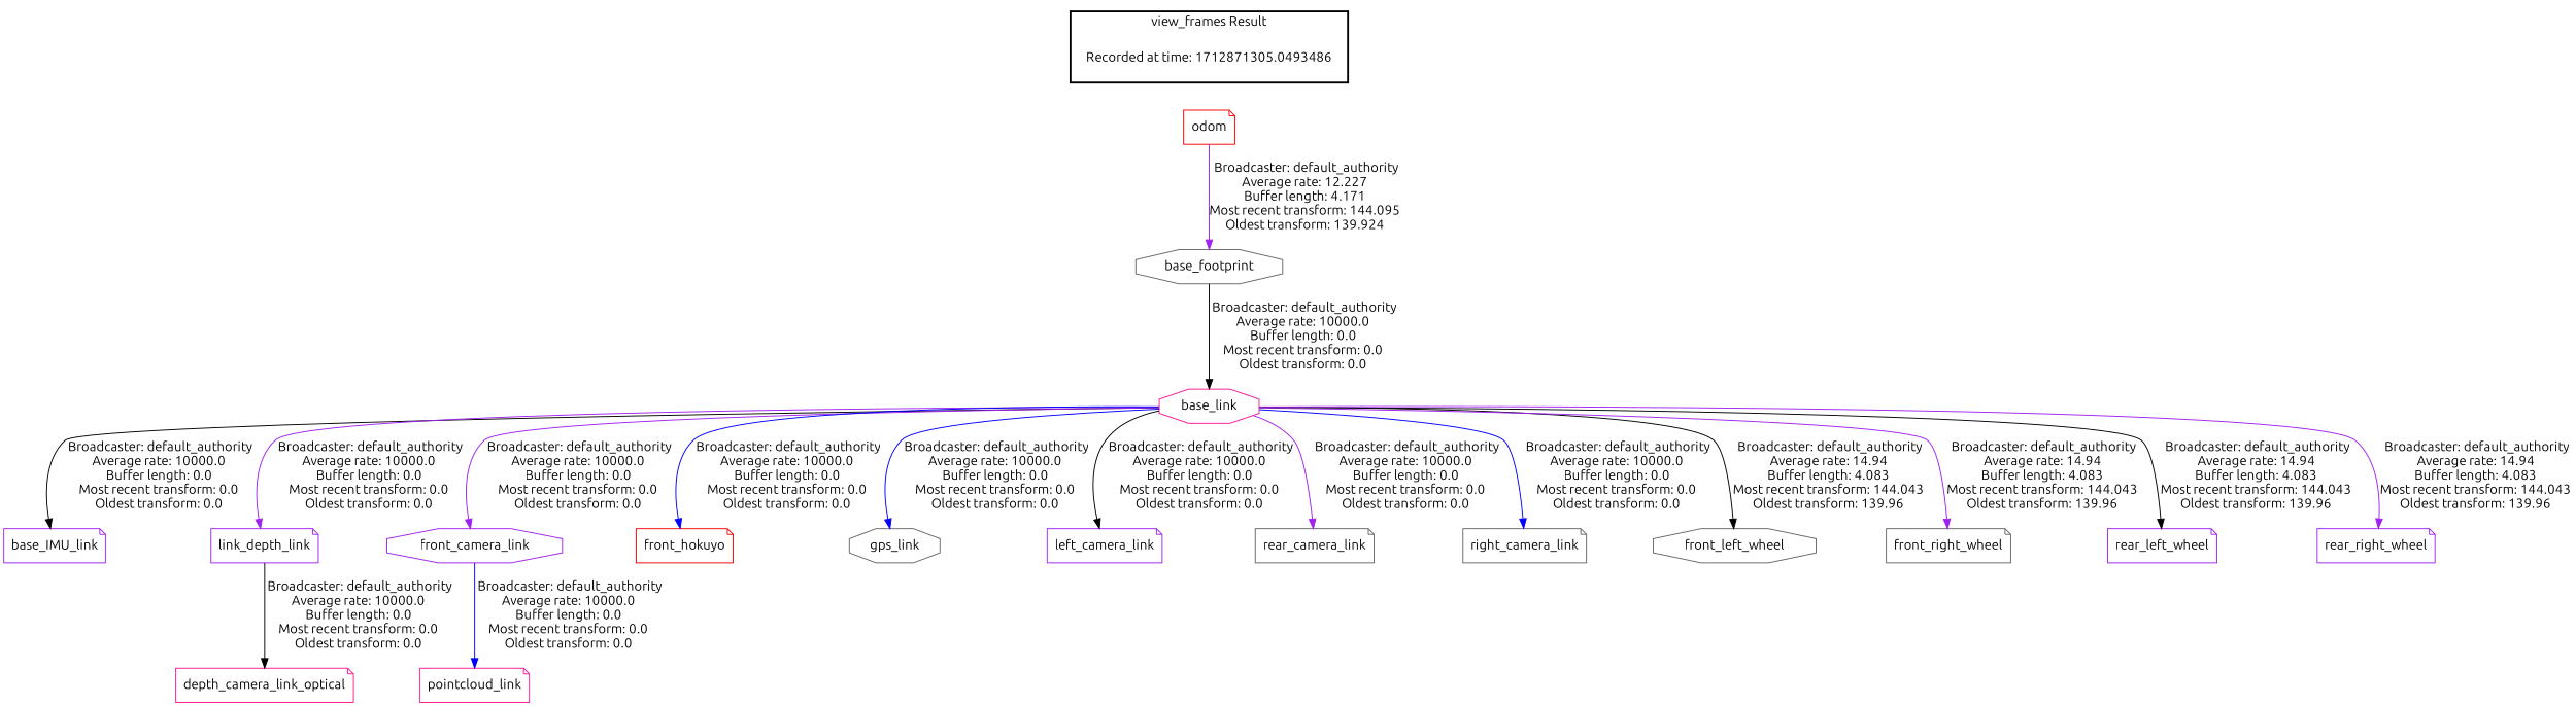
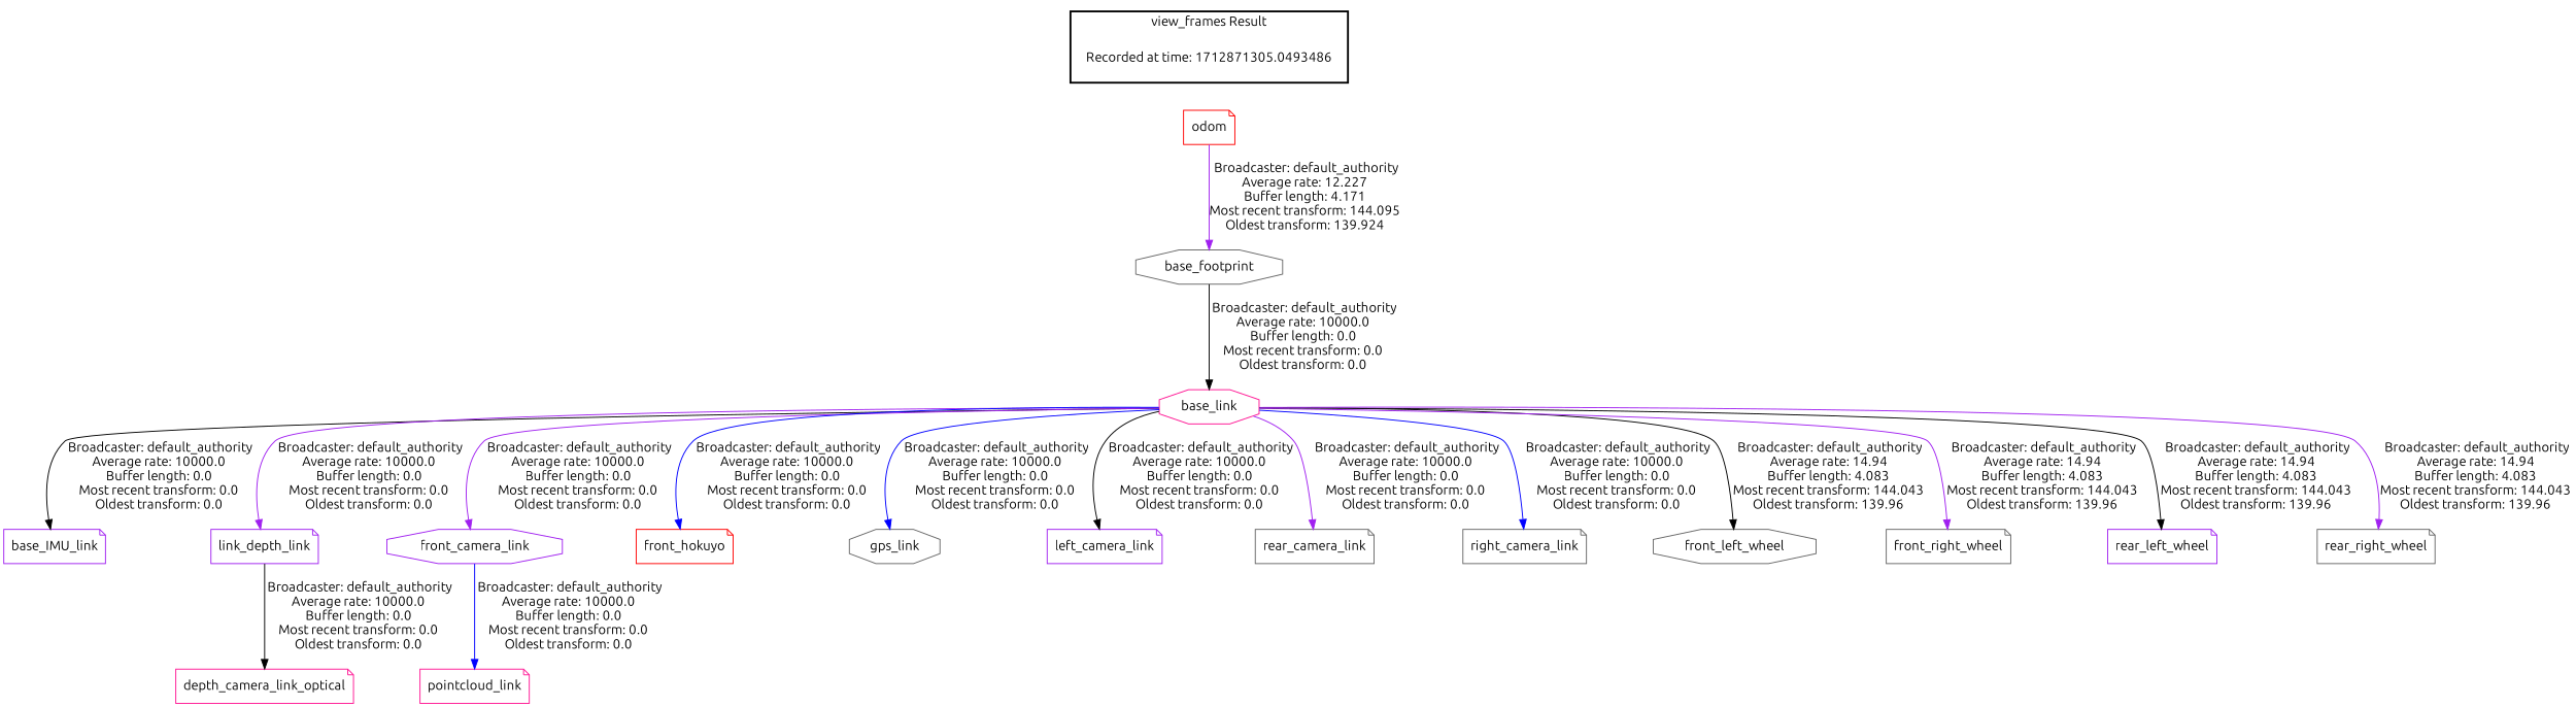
  digraph {
    fontname=Ubuntu
    node [color=gray40 fontname=Ubuntu shape=note]
    edge [fontname=Ubuntu color=purple]
    "Recorded at time: 1712871305.0493486" [color=red shape=plaintext]
    odom [color=red]
    base_footprint [shape=octagon]
    base_link [color=deeppink shape=octagon]
    base_IMU_link [color=purple]
    n6 [color=purple label=link_depth_link]
    front_camera_link [color=purple shape=octagon]
    front_hokuyo [color=red]
    gps_link [shape=octagon]
    left_camera_link [color=purple]
    rear_camera_link
    right_camera_link
    front_left_wheel [shape=octagon]
    front_right_wheel
    rear_left_wheel [color=purple]
-   rear_right_wheel [color=purple]
+   rear_right_wheel
    depth_camera_link_optical [color=deeppink]
    pointcloud_link [color=deeppink]
    subgraph cluster_1 {
      color=black
      label="view_frames Result"
      style=bold
      "Recorded at time: 1712871305.0493486"
    }
    "Recorded at time: 1712871305.0493486" -> odom [style=invis color=""]
    odom -> base_footprint [label=" Broadcaster: default_authority\nAverage rate: 12.227\nBuffer length: 4.171\nMost recent transform: 144.095\nOldest transform: 139.924\n"]
    base_footprint -> base_link [color=black label=" Broadcaster: default_authority\nAverage rate: 10000.0\nBuffer length: 0.0\nMost recent transform: 0.0\nOldest transform: 0.0\n"]
    base_link -> base_IMU_link [color=black label=" Broadcaster: default_authority\nAverage rate: 10000.0\nBuffer length: 0.0\nMost recent transform: 0.0\nOldest transform: 0.0\n"]
    base_link -> n6 [label=" Broadcaster: default_authority\nAverage rate: 10000.0\nBuffer length: 0.0\nMost recent transform: 0.0\nOldest transform: 0.0\n"]
    base_link -> front_camera_link [label=" Broadcaster: default_authority\nAverage rate: 10000.0\nBuffer length: 0.0\nMost recent transform: 0.0\nOldest transform: 0.0\n"]
    base_link -> front_hokuyo [color=blue label=" Broadcaster: default_authority\nAverage rate: 10000.0\nBuffer length: 0.0\nMost recent transform: 0.0\nOldest transform: 0.0\n"]
    base_link -> gps_link [color=blue label=" Broadcaster: default_authority\nAverage rate: 10000.0\nBuffer length: 0.0\nMost recent transform: 0.0\nOldest transform: 0.0\n"]
    base_link -> left_camera_link [color=black label=" Broadcaster: default_authority\nAverage rate: 10000.0\nBuffer length: 0.0\nMost recent transform: 0.0\nOldest transform: 0.0\n"]
    base_link -> rear_camera_link [label=" Broadcaster: default_authority\nAverage rate: 10000.0\nBuffer length: 0.0\nMost recent transform: 0.0\nOldest transform: 0.0\n"]
    base_link -> right_camera_link [color=blue label=" Broadcaster: default_authority\nAverage rate: 10000.0\nBuffer length: 0.0\nMost recent transform: 0.0\nOldest transform: 0.0\n"]
    base_link -> front_left_wheel [color=black label=" Broadcaster: default_authority\nAverage rate: 14.94\nBuffer length: 4.083\nMost recent transform: 144.043\nOldest transform: 139.96\n"]
    base_link -> front_right_wheel [label=" Broadcaster: default_authority\nAverage rate: 14.94\nBuffer length: 4.083\nMost recent transform: 144.043\nOldest transform: 139.96\n"]
    base_link -> rear_left_wheel [color=black label=" Broadcaster: default_authority\nAverage rate: 14.94\nBuffer length: 4.083\nMost recent transform: 144.043\nOldest transform: 139.96\n"]
    base_link -> rear_right_wheel [label=" Broadcaster: default_authority\nAverage rate: 14.94\nBuffer length: 4.083\nMost recent transform: 144.043\nOldest transform: 139.96\n"]
    n6 -> depth_camera_link_optical [color=black label=" Broadcaster: default_authority\nAverage rate: 10000.0\nBuffer length: 0.0\nMost recent transform: 0.0\nOldest transform: 0.0\n"]
    front_camera_link -> pointcloud_link [color=blue label=" Broadcaster: default_authority\nAverage rate: 10000.0\nBuffer length: 0.0\nMost recent transform: 0.0\nOldest transform: 0.0\n"]
  }
